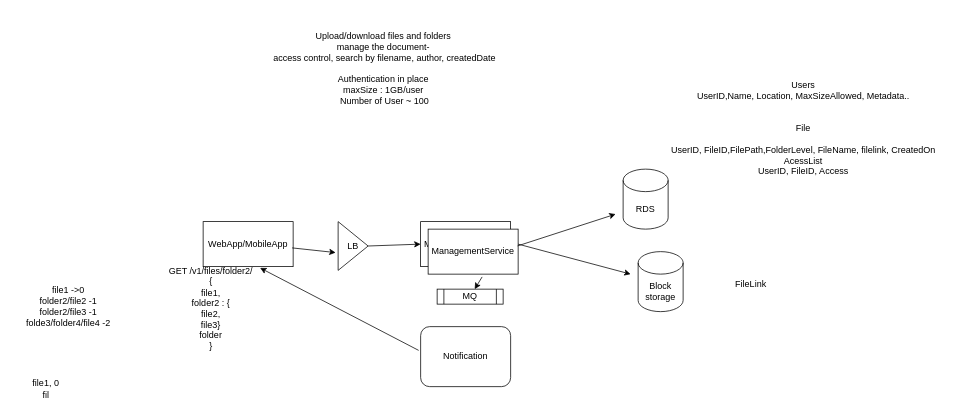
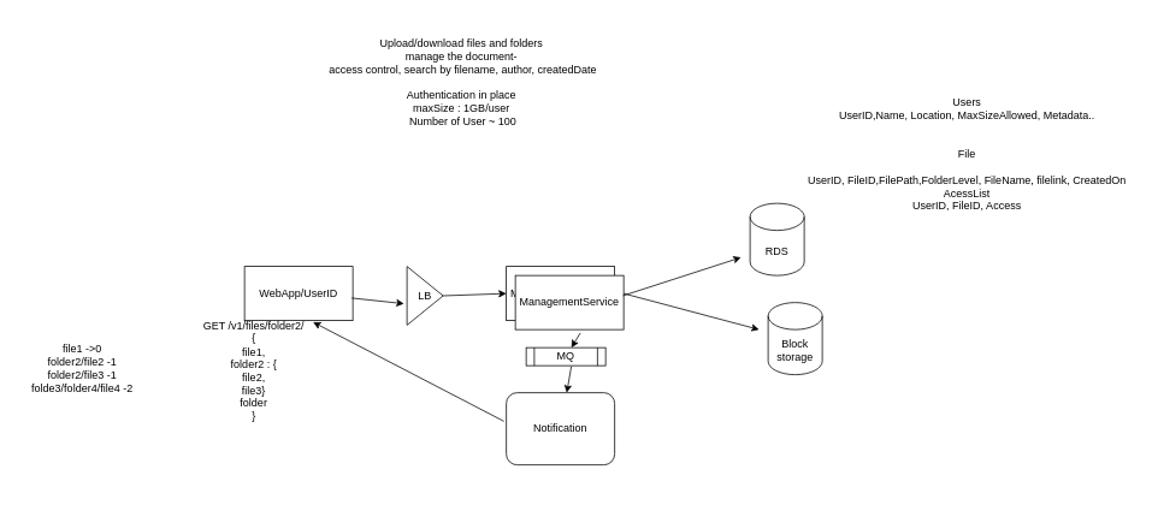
  <mxCell id="0" />
  <mxCell id="1" parent="0" />
  <mxCell id="2" value="&lt;div&gt;&lt;br&gt;&lt;/div&gt;Upload/download files and folders&lt;div&gt;manage the document-&lt;/div&gt;&lt;div&gt;&amp;nbsp;access control, search by filename, author, createdDate&lt;/div&gt;&lt;div&gt;&lt;br&gt;&lt;/div&gt;&lt;div&gt;Authentication in place&lt;/div&gt;&lt;div&gt;maxSize : 1GB/user&lt;/div&gt;&lt;div&gt;&amp;nbsp;Number of User ~ 100&lt;/div&gt;&lt;div&gt;&lt;br&gt;&lt;/div&gt;&lt;div&gt;&lt;br&gt;&lt;/div&gt;&lt;div&gt;&lt;br&gt;&lt;/div&gt;" style="text;html=1;align=center;verticalAlign=middle;resizable=0;points=[];autosize=1;strokeColor=none;fillColor=none;" parent="1" vertex="1"><mxGeometry x="350" y="20" width="320" height="170" as="geometry" /></mxCell>
  <mxCell id="3" value="ManagementService" style="rounded=0;whiteSpace=wrap;html=1;" parent="1" vertex="1"><mxGeometry x="560" y="295" width="120" height="60" as="geometry" /></mxCell>
  <mxCell id="4" value="ManagementService" style="rounded=0;whiteSpace=wrap;html=1;" parent="1" vertex="1"><mxGeometry x="570" y="305" width="120" height="60" as="geometry" /></mxCell>
  <mxCell id="5" value="RDS" style="shape=cylinder3;whiteSpace=wrap;html=1;boundedLbl=1;backgroundOutline=1;size=15;" parent="1" vertex="1"><mxGeometry x="830" y="225" width="60" height="80" as="geometry" /></mxCell>
  <mxCell id="6" value="Block storage" style="shape=cylinder3;whiteSpace=wrap;html=1;boundedLbl=1;backgroundOutline=1;size=15;" parent="1" vertex="1"><mxGeometry x="850" y="335" width="60" height="80" as="geometry" /></mxCell>
- <mxCell id="7" value="WebApp/MobileApp" style="rounded=0;whiteSpace=wrap;html=1;" parent="1" vertex="1"><mxGeometry x="270" y="295" width="120" height="60" as="geometry" /></mxCell>
+ <mxCell id="7" value="WebApp/UserID" style="rounded=0;whiteSpace=wrap;html=1;" parent="1" vertex="1"><mxGeometry x="270" y="295" width="120" height="60" as="geometry" /></mxCell>
  <mxCell id="8" value="LB" style="triangle;whiteSpace=wrap;html=1;" parent="1" vertex="1"><mxGeometry x="450" y="295" width="40" height="65" as="geometry" /></mxCell>
  <mxCell id="9" value="" style="endArrow=classic;html=1;rounded=0;exitX=0.989;exitY=0.584;exitDx=0;exitDy=0;exitPerimeter=0;entryX=-0.083;entryY=0.635;entryDx=0;entryDy=0;entryPerimeter=0;" parent="1" source="7" target="8" edge="1"><mxGeometry width="50" height="50" relative="1" as="geometry"><mxPoint x="740" y="335" as="sourcePoint" /><mxPoint x="790" y="285" as="targetPoint" /></mxGeometry></mxCell>
  <mxCell id="10" value="" style="endArrow=classic;html=1;rounded=0;entryX=0;entryY=0.5;entryDx=0;entryDy=0;exitX=1;exitY=0.5;exitDx=0;exitDy=0;" parent="1" source="8" target="3" edge="1"><mxGeometry width="50" height="50" relative="1" as="geometry"><mxPoint x="740" y="335" as="sourcePoint" /><mxPoint x="790" y="285" as="targetPoint" /></mxGeometry></mxCell>
  <mxCell id="11" value="" style="endArrow=classic;html=1;rounded=0;exitX=0.994;exitY=0.373;exitDx=0;exitDy=0;exitPerimeter=0;" parent="1" source="4" edge="1"><mxGeometry width="50" height="50" relative="1" as="geometry"><mxPoint x="740" y="335" as="sourcePoint" /><mxPoint x="820" y="285" as="targetPoint" /></mxGeometry></mxCell>
  <mxCell id="12" value="" style="endArrow=classic;html=1;rounded=0;" parent="1" edge="1"><mxGeometry width="50" height="50" relative="1" as="geometry"><mxPoint x="690" y="325" as="sourcePoint" /><mxPoint x="840" y="365" as="targetPoint" /></mxGeometry></mxCell>
  <mxCell id="13" value="Notification" style="rounded=1;whiteSpace=wrap;html=1;" parent="1" vertex="1"><mxGeometry x="560" y="435" width="120" height="80" as="geometry" /></mxCell>
  <mxCell id="14" value="" style="endArrow=classic;html=1;rounded=0;exitX=-0.022;exitY=0.396;exitDx=0;exitDy=0;exitPerimeter=0;entryX=0.633;entryY=1.029;entryDx=0;entryDy=0;entryPerimeter=0;" parent="1" source="13" target="7" edge="1"><mxGeometry width="50" height="50" relative="1" as="geometry"><mxPoint x="740" y="335" as="sourcePoint" /><mxPoint x="790" y="285" as="targetPoint" /></mxGeometry></mxCell>
  <mxCell id="15" value="" style="endArrow=classic;html=1;rounded=0;exitX=0.6;exitY=1.062;exitDx=0;exitDy=0;exitPerimeter=0;" parent="1" source="4" target="16" edge="1"><mxGeometry width="50" height="50" relative="1" as="geometry"><mxPoint x="740" y="335" as="sourcePoint" /><mxPoint x="642" y="385" as="targetPoint" /></mxGeometry></mxCell>
  <mxCell id="16" value="MQ" style="shape=process;whiteSpace=wrap;html=1;backgroundOutline=1;" parent="1" vertex="1"><mxGeometry x="582" y="385" width="88" height="20" as="geometry" /></mxCell>
+ <mxCell id="17" value="" style="endArrow=classic;html=1;rounded=0;exitX=0.568;exitY=1.053;exitDx=0;exitDy=0;exitPerimeter=0;" parent="1" source="16" target="13" edge="1"><mxGeometry width="50" height="50" relative="1" as="geometry"><mxPoint x="740" y="335" as="sourcePoint" /><mxPoint x="790" y="285" as="targetPoint" /></mxGeometry></mxCell>
  <mxCell id="18" value="Users&lt;div&gt;UserID,&lt;span style=&quot;background-color: initial;&quot;&gt;Name, Location, MaxSizeAllowed, Metadata..&lt;/span&gt;&lt;/div&gt;&lt;div&gt;&lt;span style=&quot;background-color: initial;&quot;&gt;&lt;br&gt;&lt;/span&gt;&lt;/div&gt;&lt;div&gt;&lt;span style=&quot;background-color: initial;&quot;&gt;&lt;br&gt;&lt;/span&gt;&lt;/div&gt;&lt;div&gt;&lt;span style=&quot;background-color: initial;&quot;&gt;File&lt;/span&gt;&lt;/div&gt;&lt;div&gt;&lt;span style=&quot;background-color: initial;&quot;&gt;&lt;br&gt;&lt;/span&gt;&lt;/div&gt;&lt;div&gt;&lt;span style=&quot;background-color: initial;&quot;&gt;UserID, FileID,FilePath,FolderLevel, FileName, filelink, CreatedOn&lt;/span&gt;&lt;/div&gt;&lt;div&gt;&lt;span style=&quot;background-color: initial;&quot;&gt;AcessList&lt;/span&gt;&lt;/div&gt;&lt;div&gt;UserID, FileID, Access&lt;/div&gt;&lt;div&gt;&lt;span style=&quot;background-color: initial;&quot;&gt;&lt;br&gt;&lt;/span&gt;&lt;/div&gt;&lt;div&gt;&lt;br&gt;&lt;/div&gt;" style="text;html=1;align=center;verticalAlign=middle;resizable=0;points=[];autosize=1;strokeColor=none;fillColor=none;" parent="1" vertex="1"><mxGeometry x="880" y="100" width="380" height="170" as="geometry" /></mxCell>
- <mxCell id="19" value="FileLink" style="text;html=1;align=center;verticalAlign=middle;resizable=0;points=[];autosize=1;strokeColor=none;fillColor=none;" parent="1" vertex="1"><mxGeometry x="970" y="363" width="60" height="30" as="geometry" /></mxCell>
  <mxCell id="20" value="GET /v1/files/folder2/&lt;div&gt;{&lt;/div&gt;&lt;div&gt;file1,&lt;/div&gt;&lt;div&gt;folder2 : {&lt;/div&gt;&lt;div&gt;file2,&lt;/div&gt;&lt;div&gt;file3}&lt;/div&gt;&lt;div&gt;folder&lt;/div&gt;&lt;div&gt;}&lt;/div&gt;&lt;div&gt;&lt;br&gt;&lt;/div&gt;" style="text;html=1;align=center;verticalAlign=middle;resizable=0;points=[];autosize=1;strokeColor=none;fillColor=none;" parent="1" vertex="1"><mxGeometry x="210" y="348" width="140" height="140" as="geometry" /></mxCell>
  <mxCell id="21" value="file1 -&amp;gt;0&lt;div&gt;folder2/file2 -1&lt;/div&gt;&lt;div&gt;folder2/file3 -1&lt;/div&gt;&lt;div&gt;folde3/folder4/file4 -2&lt;/div&gt;" style="text;html=1;align=center;verticalAlign=middle;resizable=0;points=[];autosize=1;strokeColor=none;fillColor=none;" parent="1" vertex="1"><mxGeometry x="20" y="373" width="140" height="70" as="geometry" /></mxCell>
- <mxCell id="22" value="file1, 0&lt;div&gt;fil&lt;/div&gt;" style="text;html=1;align=center;verticalAlign=middle;resizable=0;points=[];autosize=1;strokeColor=none;fillColor=none;" parent="1" vertex="1"><mxGeometry x="30" y="498" width="60" height="40" as="geometry" /></mxCell>
